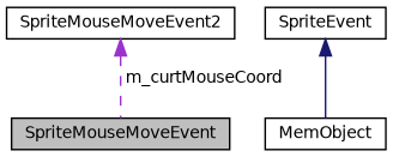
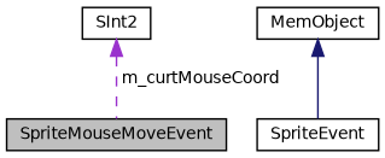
  digraph {
    node [color=black fillcolor=white fontname=Helvetica fontsize=10 shape=record style=filled]
    edge [dir=back fontname=Helvetica fontsize=10 labelfontname=Helvetica labelfontsize=10]
    n1 [fillcolor=grey75 fontcolor=black height=0.2 label=SpriteMouseMoveEvent width=0.4]
    n2 [height=0.2 label=SpriteEvent width=0.4]
    n3 [height=0.2 label=MemObject width=0.4]
-   n4 [height=0.2 label=SpriteMouseMoveEvent2 width=0.4]
-   n2 -> n3 [color=midnightblue style=solid]
+   n4 [height=0.2 label=SInt2 width=0.4]
+   n3 -> n2 [color=midnightblue style=solid]
    n4 -> n1 [color=darkorchid3 label=" m_curtMouseCoord" style=dashed]
  }
